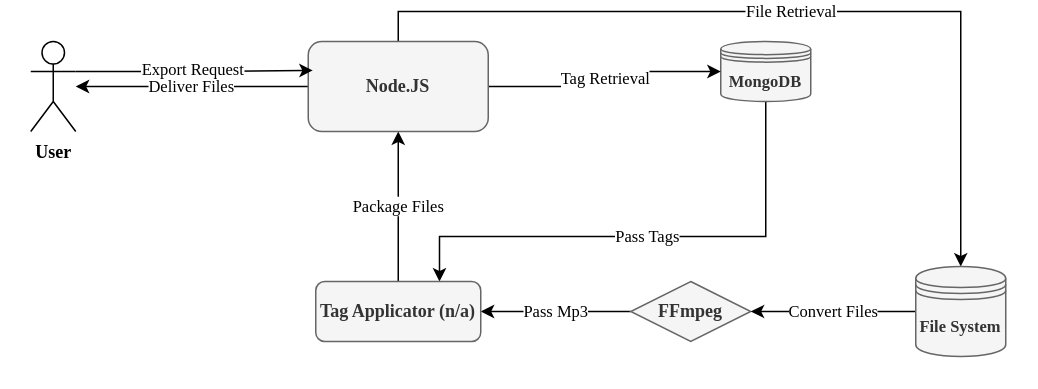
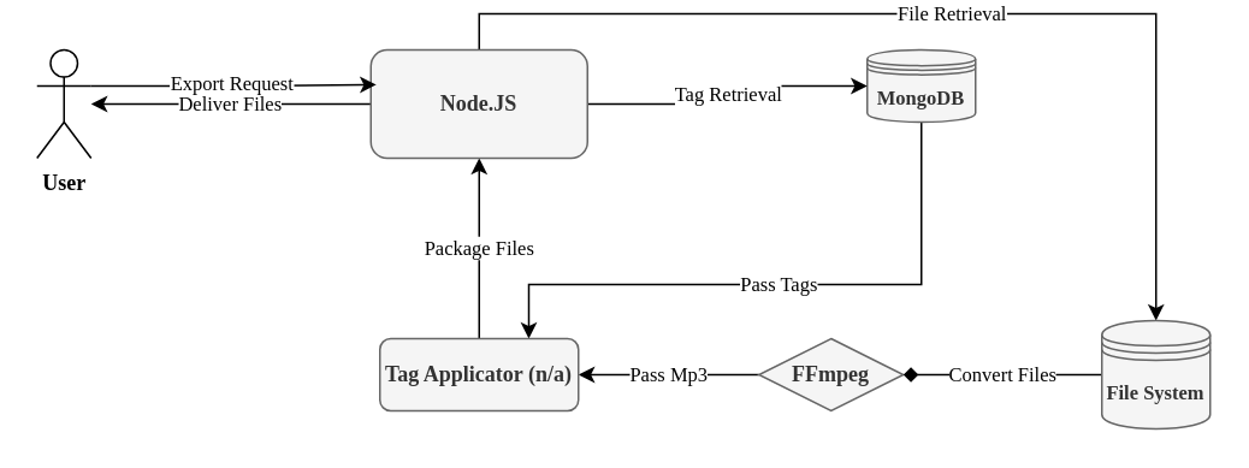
  <mxCell id="0" />
  <mxCell id="1" parent="0" />
  <mxCell id="2" value="&lt;font face=&quot;Montserrat&quot;&gt;Pass Tags&lt;/font&gt;" style="edgeStyle=orthogonalEdgeStyle;rounded=0;orthogonalLoop=1;jettySize=auto;html=1;exitX=0.5;exitY=1;exitDx=0;exitDy=0;entryX=0.75;entryY=0;entryDx=0;entryDy=0;" edge="1" parent="1" source="3" target="7"><mxGeometry relative="1" as="geometry"><Array as="points"><mxPoint x="510" y="150" /><mxPoint x="293" y="150" /></Array></mxGeometry></mxCell>
  <mxCell id="3" value="&lt;font face=&quot;Montserrat&quot; style=&quot;font-size: 11px;&quot;&gt;MongoDB&lt;/font&gt;" style="shape=datastore;whiteSpace=wrap;html=1;fontStyle=1;verticalAlign=middle;fontSize=11;fillColor=#f5f5f5;strokeColor=#666666;fontColor=#333333;" vertex="1" parent="1"><mxGeometry x="480" y="20" width="60" height="40" as="geometry" /></mxCell>
  <mxCell id="4" value="Pass Mp3" style="edgeStyle=orthogonalEdgeStyle;rounded=0;orthogonalLoop=1;jettySize=auto;html=1;exitX=0;exitY=0.5;exitDx=0;exitDy=0;entryX=1;entryY=0.5;entryDx=0;entryDy=0;fontFamily=Montserrat;" edge="1" parent="1" source="5" target="7"><mxGeometry relative="1" as="geometry" /></mxCell>
  <mxCell id="5" value="&lt;font face=&quot;Montserrat&quot;&gt;FFmpeg&lt;/font&gt;" style="rhombus;whiteSpace=wrap;html=1;fillColor=#f5f5f5;fontColor=#333333;strokeColor=#666666;fontStyle=1;" vertex="1" parent="1"><mxGeometry x="420" y="180" width="80" height="40" as="geometry" /></mxCell>
  <mxCell id="6" value="Package Files" style="edgeStyle=orthogonalEdgeStyle;rounded=0;orthogonalLoop=1;jettySize=auto;html=1;exitX=0.5;exitY=0;exitDx=0;exitDy=0;entryX=0.5;entryY=1;entryDx=0;entryDy=0;fontFamily=Montserrat;" edge="1" parent="1" source="7" target="11"><mxGeometry relative="1" as="geometry" /></mxCell>
  <mxCell id="7" value="&lt;font face=&quot;Montserrat&quot;&gt;Tag Applicator (n/a)&lt;/font&gt;" style="rounded=1;whiteSpace=wrap;html=1;fillColor=#f5f5f5;fontColor=#333333;strokeColor=#666666;fontStyle=1" vertex="1" parent="1"><mxGeometry x="210" y="180" width="110" height="40" as="geometry" /></mxCell>
  <mxCell id="8" value="Deliver Files" style="edgeStyle=orthogonalEdgeStyle;rounded=0;orthogonalLoop=1;jettySize=auto;html=1;exitX=0;exitY=0.5;exitDx=0;exitDy=0;fontFamily=Montserrat;" edge="1" parent="1" source="11" target="15"><mxGeometry relative="1" as="geometry" /></mxCell>
  <mxCell id="9" value="&lt;font face=&quot;Montserrat&quot;&gt;Tag Retrieval&lt;/font&gt;" style="edgeStyle=orthogonalEdgeStyle;rounded=0;orthogonalLoop=1;jettySize=auto;html=1;exitX=1;exitY=0.5;exitDx=0;exitDy=0;entryX=0;entryY=0.5;entryDx=0;entryDy=0;" edge="1" parent="1" source="11" target="3"><mxGeometry relative="1" as="geometry" /></mxCell>
  <mxCell id="10" value="File Retrieval" style="edgeStyle=orthogonalEdgeStyle;rounded=0;orthogonalLoop=1;jettySize=auto;html=1;exitX=0.5;exitY=0;exitDx=0;exitDy=0;entryX=0.5;entryY=0;entryDx=0;entryDy=0;fontFamily=Montserrat;" edge="1" parent="1" source="11" target="13"><mxGeometry x="-0.001" relative="1" as="geometry"><mxPoint as="offset" /></mxGeometry></mxCell>
  <mxCell id="11" value="&lt;font face=&quot;Montserrat&quot;&gt;Node.JS&lt;/font&gt;" style="rounded=1;whiteSpace=wrap;html=1;fontStyle=1;fillColor=#f5f5f5;fontColor=#333333;strokeColor=#666666;" vertex="1" parent="1"><mxGeometry x="205" y="20" width="120" height="60" as="geometry" /></mxCell>
- <mxCell id="12" value="&lt;font face=&quot;Montserrat&quot;&gt;Convert Files&lt;/font&gt;" style="edgeStyle=orthogonalEdgeStyle;rounded=0;orthogonalLoop=1;jettySize=auto;html=1;exitX=0;exitY=0.5;exitDx=0;exitDy=0;entryX=1;entryY=0.5;entryDx=0;entryDy=0;" edge="1" parent="1" source="13" target="5"><mxGeometry relative="1" as="geometry" /></mxCell>
+ <mxCell id="12" value="&lt;font face=&quot;Montserrat&quot;&gt;Convert Files&lt;/font&gt;" style="edgeStyle=orthogonalEdgeStyle;rounded=0;orthogonalLoop=1;jettySize=auto;html=1;exitX=0;exitY=0.5;exitDx=0;exitDy=0;entryX=1;entryY=0.5;entryDx=0;entryDy=0;endArrow=diamond;" edge="1" parent="1" source="13" target="5"><mxGeometry relative="1" as="geometry" /></mxCell>
  <mxCell id="13" value="&lt;font face=&quot;Montserrat&quot; style=&quot;font-size: 11px;&quot;&gt;File System&lt;/font&gt;" style="shape=datastore;whiteSpace=wrap;html=1;fontStyle=1;verticalAlign=middle;fontSize=11;fillColor=#f5f5f5;strokeColor=#666666;fontColor=#333333;" vertex="1" parent="1"><mxGeometry x="610" y="170" width="60" height="60" as="geometry" /></mxCell>
  <mxCell id="14" value="&lt;font face=&quot;Montserrat&quot;&gt;Export Request&lt;/font&gt;" style="edgeStyle=orthogonalEdgeStyle;rounded=0;orthogonalLoop=1;jettySize=auto;html=1;exitX=1;exitY=0.333;exitDx=0;exitDy=0;exitPerimeter=0;entryX=0.025;entryY=0.321;entryDx=0;entryDy=0;entryPerimeter=0;" edge="1" parent="1" source="15" target="11"><mxGeometry relative="1" as="geometry" /></mxCell>
  <mxCell id="15" value="&lt;font face=&quot;Montserrat&quot;&gt;&lt;b&gt;User&lt;/b&gt;&lt;/font&gt;" style="shape=umlActor;verticalLabelPosition=bottom;verticalAlign=top;html=1;outlineConnect=0;" vertex="1" parent="1"><mxGeometry x="20" y="20" width="30" height="60" as="geometry" /></mxCell>
